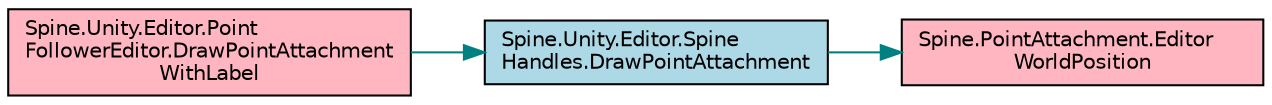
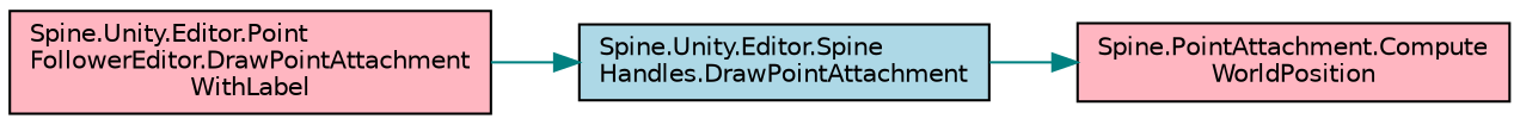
  digraph {
    rankdir=LR
    node [color=black fillcolor=lightpink fontname=Helvetica fontsize=10 shape=record style=filled]
    edge [color=teal fontname=Helvetica fontsize=10 labelfontname=Helvetica labelfontsize=10 style=solid]
    n1 [fontcolor=black height=0.2 label="Spine.Unity.Editor.Point\lFollowerEditor.DrawPointAttachment\lWithLabel" width=0.4]
    n2 [fillcolor=lightblue height=0.2 label="Spine.Unity.Editor.Spine\lHandles.DrawPointAttachment" width=0.4]
-   n3 [height=0.2 label="Spine.PointAttachment.Editor\lWorldPosition" width=0.4]
+   n3 [height=0.2 label="Spine.PointAttachment.Compute\lWorldPosition" width=0.4]
    n1 -> n2
    n2 -> n3
  }
